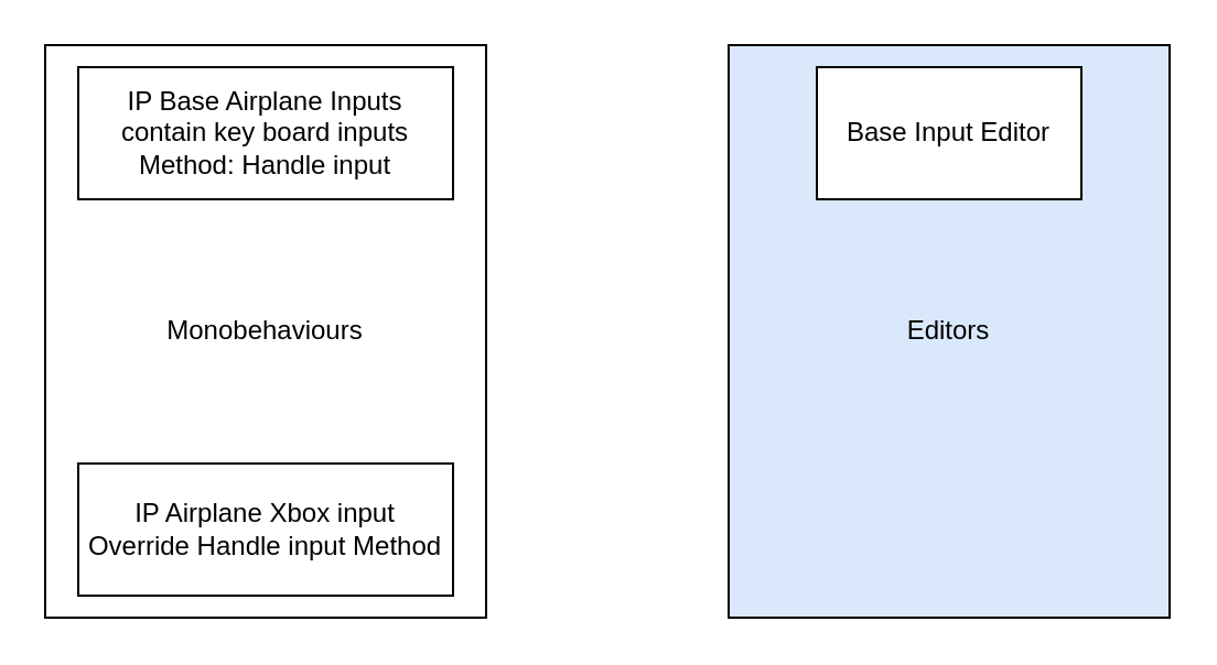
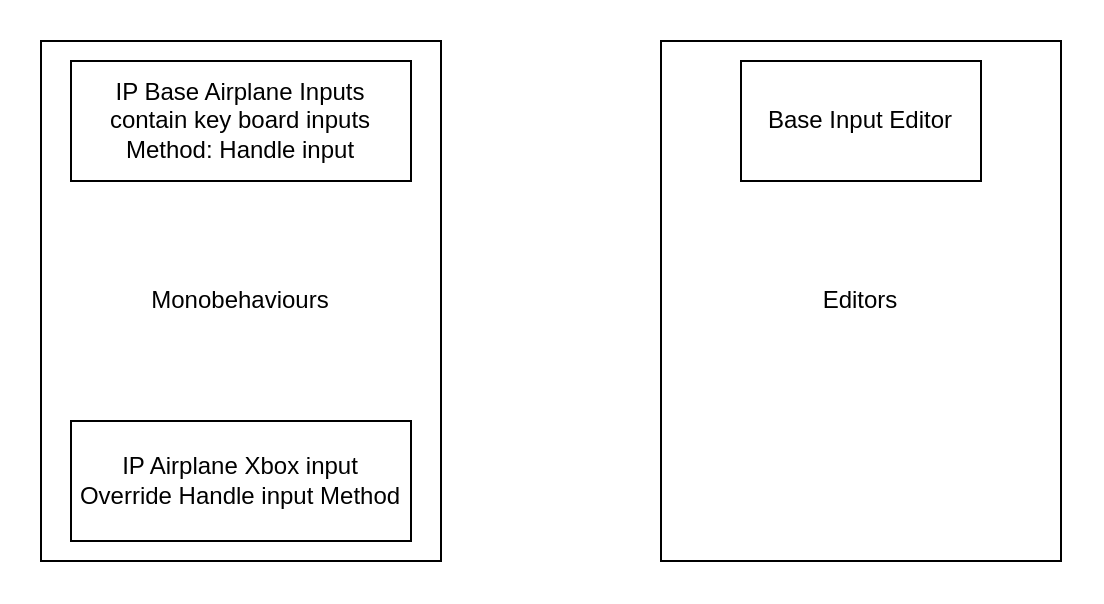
  <mxCell id="0" />
  <mxCell id="1" parent="0" />
- <mxCell id="2" value="Editors" style="rounded=0;whiteSpace=wrap;html=1;fillColor=#dae8fc;" vertex="1" parent="1"><mxGeometry x="330" y="20" width="200" height="260" as="geometry" /></mxCell>
+ <mxCell id="2" value="Editors" style="rounded=0;whiteSpace=wrap;html=1;" vertex="1" parent="1"><mxGeometry x="330" y="20" width="200" height="260" as="geometry" /></mxCell>
  <mxCell id="3" value="Monobehaviours" style="rounded=0;whiteSpace=wrap;html=1;" vertex="1" parent="1"><mxGeometry x="20" y="20" width="200" height="260" as="geometry" /></mxCell>
  <mxCell id="4" value="IP Base Airplane Inputs&lt;br&gt;contain key board inputs&lt;br&gt;Method: Handle input&lt;br&gt;" style="rounded=0;whiteSpace=wrap;html=1;" vertex="1" parent="1"><mxGeometry x="35" y="30" width="170" height="60" as="geometry" /></mxCell>
  <mxCell id="5" value="IP Airplane Xbox input&lt;br&gt;Override Handle input Method" style="rounded=0;whiteSpace=wrap;html=1;" vertex="1" parent="1"><mxGeometry x="35" y="210" width="170" height="60" as="geometry" /></mxCell>
  <mxCell id="6" value="Base Input Editor" style="rounded=0;whiteSpace=wrap;html=1;" vertex="1" parent="1"><mxGeometry x="370" y="30" width="120" height="60" as="geometry" /></mxCell>
